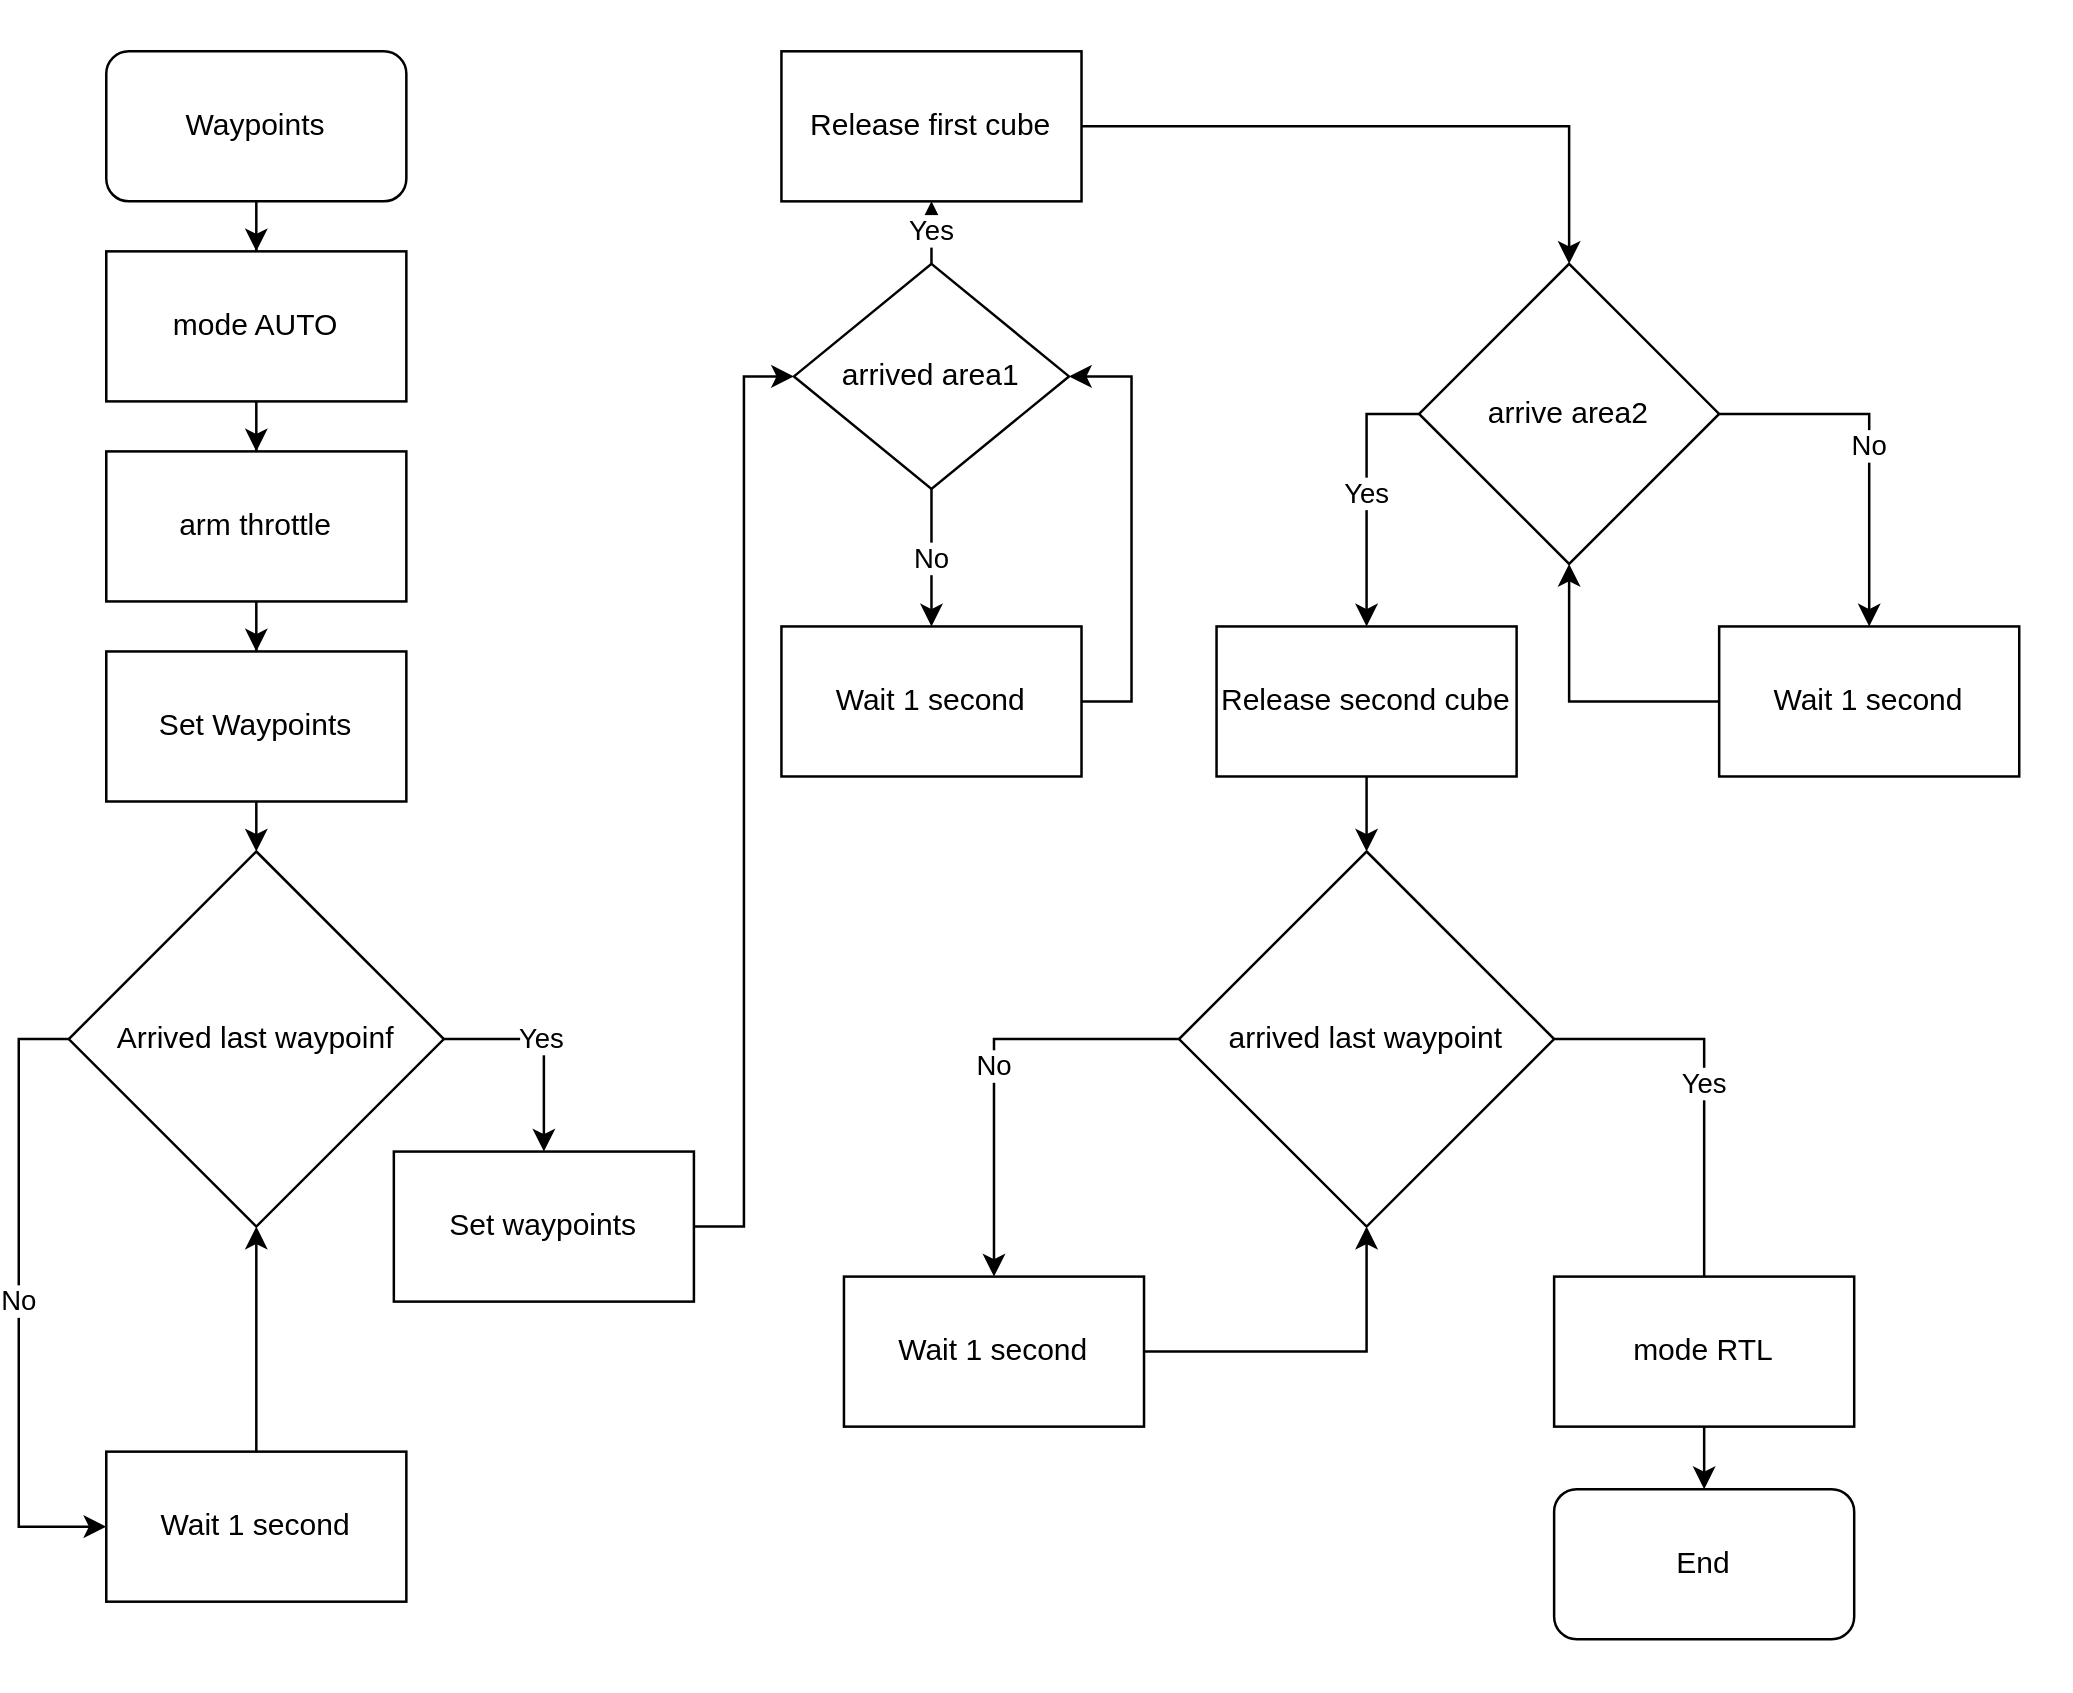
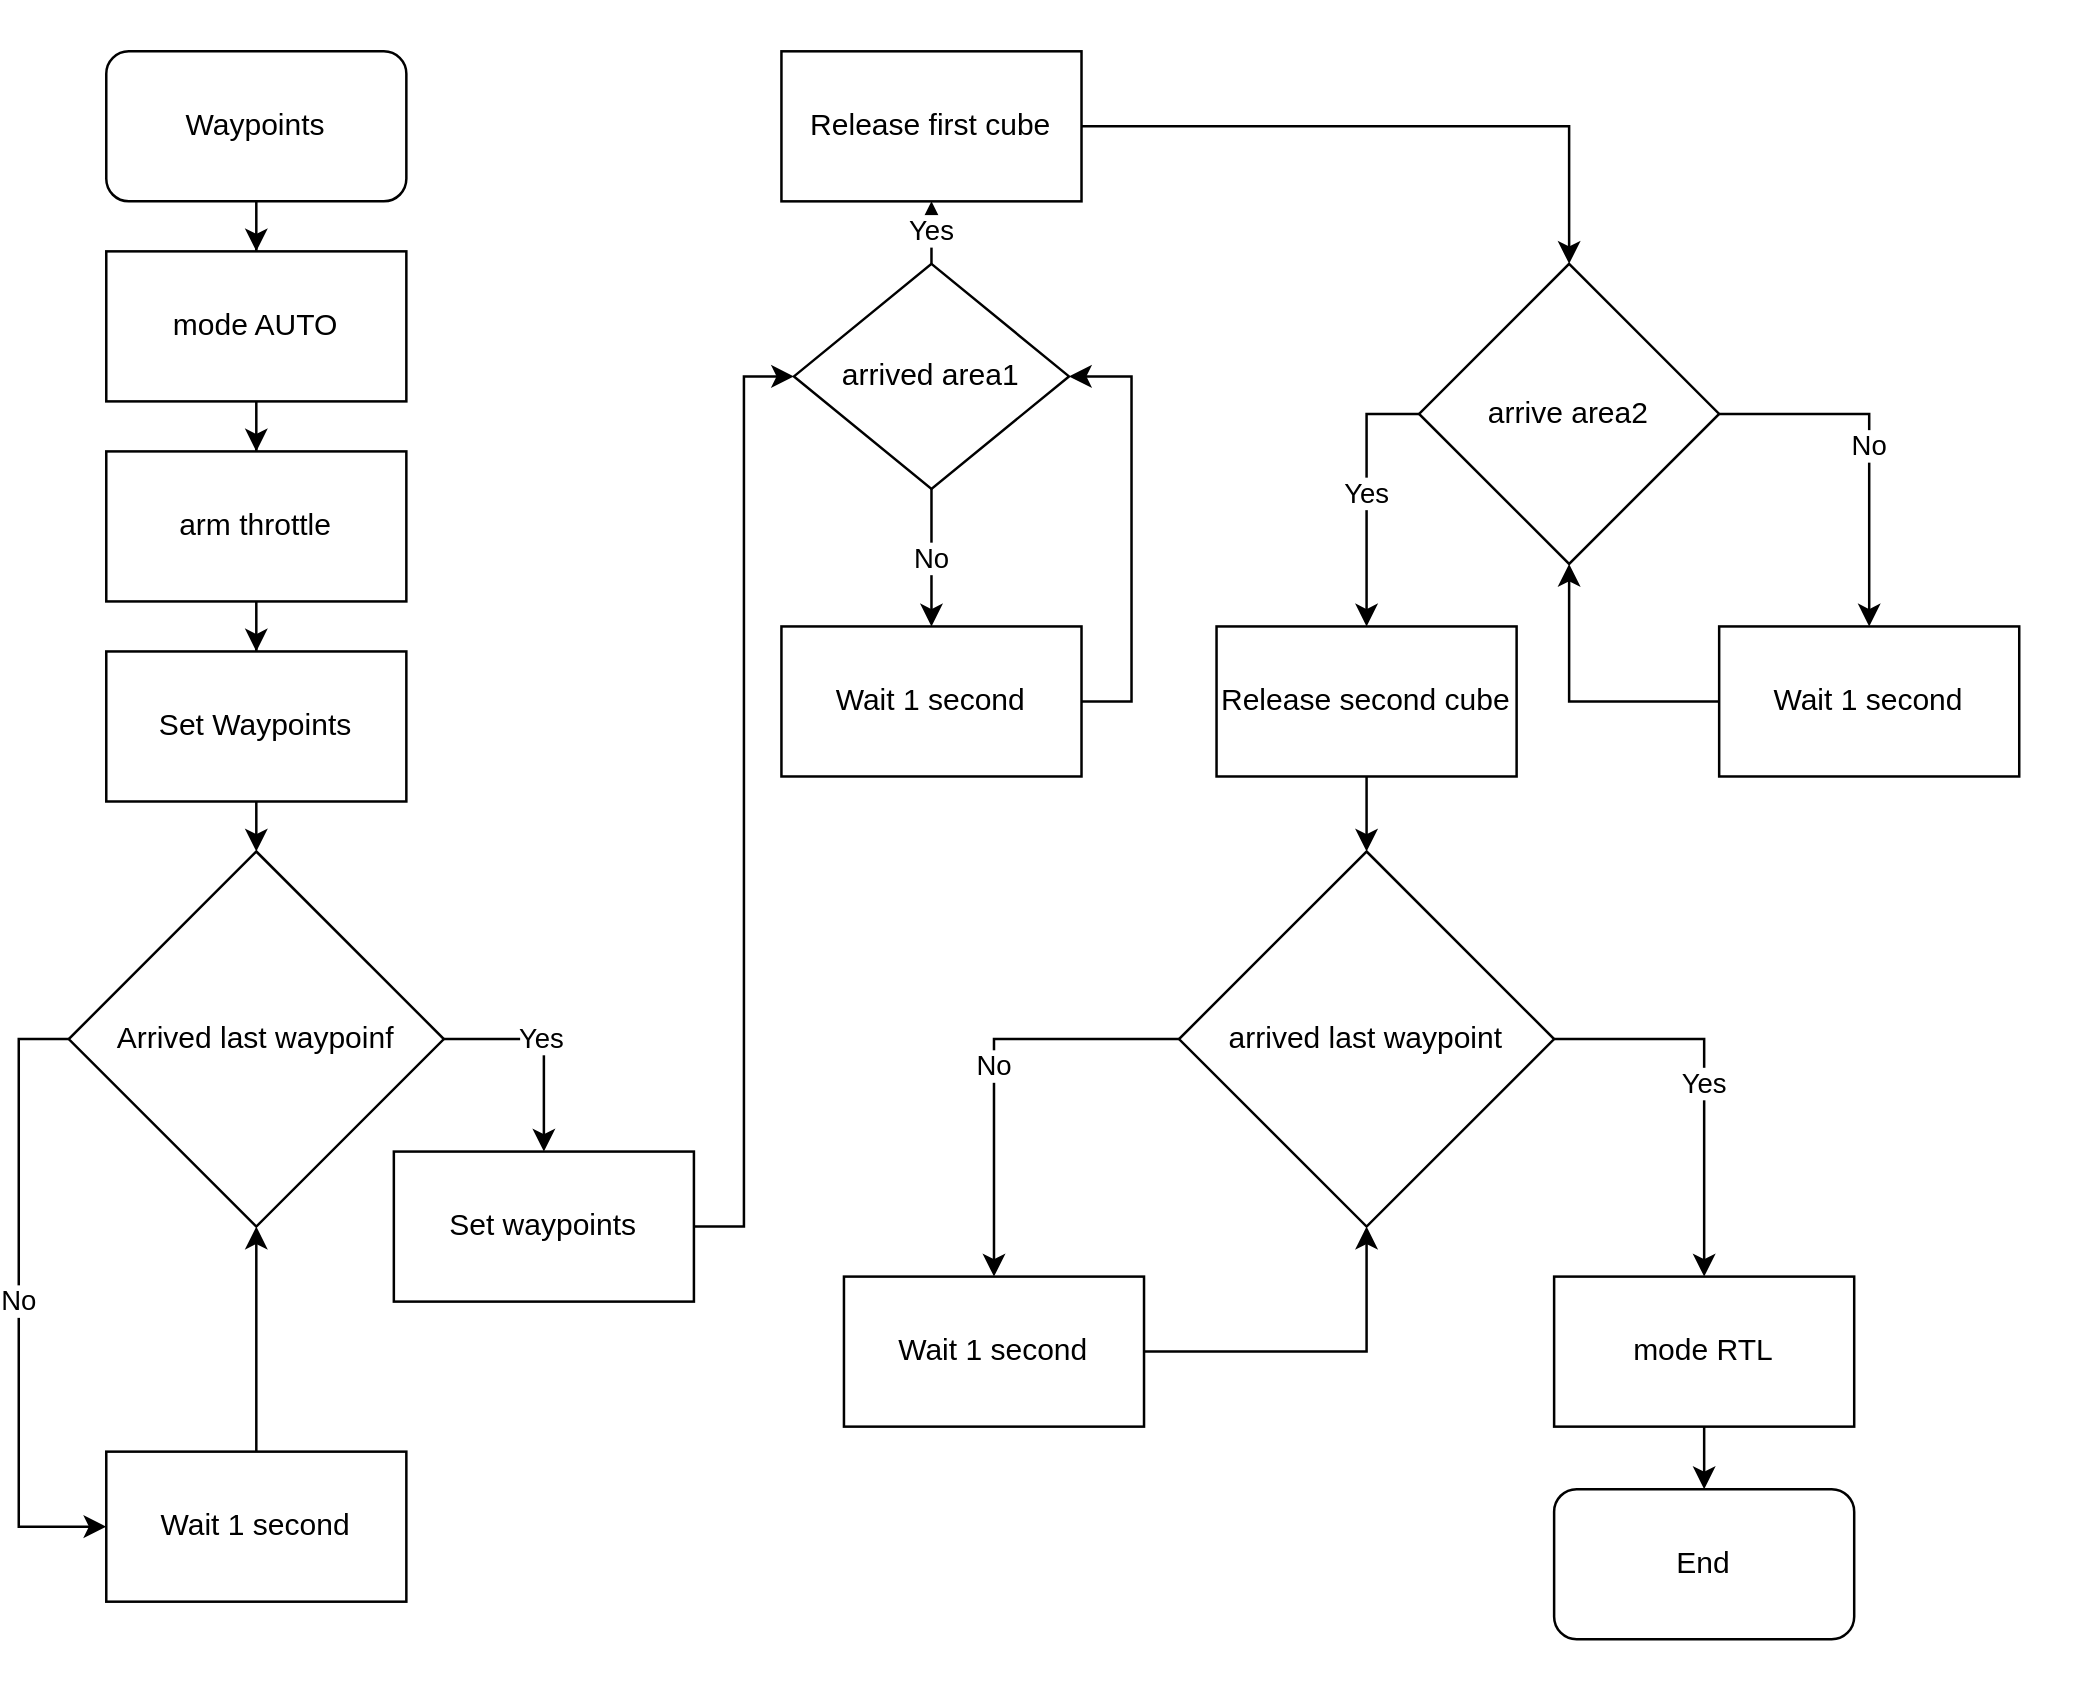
  <mxCell id="0" />
  <mxCell id="1" parent="0" />
  <mxCell id="2" style="edgeStyle=orthogonalEdgeStyle;rounded=0;orthogonalLoop=1;jettySize=auto;html=1;entryX=0.5;entryY=0;entryDx=0;entryDy=0;" edge="1" parent="1" source="3" target="5"><mxGeometry relative="1" as="geometry" /></mxCell>
  <mxCell id="3" value="Waypoints" style="rounded=1;whiteSpace=wrap;html=1;" vertex="1" parent="1"><mxGeometry x="35" y="20" width="120" height="60" as="geometry" /></mxCell>
  <mxCell id="4" style="edgeStyle=orthogonalEdgeStyle;rounded=0;orthogonalLoop=1;jettySize=auto;html=1;entryX=0.5;entryY=0;entryDx=0;entryDy=0;" edge="1" parent="1" source="5" target="7"><mxGeometry relative="1" as="geometry" /></mxCell>
  <mxCell id="5" value="mode AUTO" style="rounded=0;whiteSpace=wrap;html=1;" vertex="1" parent="1"><mxGeometry x="35" y="100" width="120" height="60" as="geometry" /></mxCell>
  <mxCell id="6" style="edgeStyle=orthogonalEdgeStyle;rounded=0;orthogonalLoop=1;jettySize=auto;html=1;entryX=0.5;entryY=0;entryDx=0;entryDy=0;" edge="1" parent="1" source="7" target="9"><mxGeometry relative="1" as="geometry" /></mxCell>
  <mxCell id="7" value="arm throttle" style="rounded=0;whiteSpace=wrap;html=1;" vertex="1" parent="1"><mxGeometry x="35" y="180" width="120" height="60" as="geometry" /></mxCell>
  <mxCell id="8" style="edgeStyle=orthogonalEdgeStyle;rounded=0;orthogonalLoop=1;jettySize=auto;html=1;exitX=0.5;exitY=1;exitDx=0;exitDy=0;entryX=0.5;entryY=0;entryDx=0;entryDy=0;" edge="1" parent="1" source="9" target="12"><mxGeometry relative="1" as="geometry" /></mxCell>
  <mxCell id="9" value="Set Waypoints" style="rounded=0;whiteSpace=wrap;html=1;" vertex="1" parent="1"><mxGeometry x="35" y="260" width="120" height="60" as="geometry" /></mxCell>
  <mxCell id="10" value="No" style="edgeStyle=orthogonalEdgeStyle;rounded=0;orthogonalLoop=1;jettySize=auto;html=1;exitX=0;exitY=0.5;exitDx=0;exitDy=0;entryX=0;entryY=0.5;entryDx=0;entryDy=0;" edge="1" parent="1" source="12" target="14"><mxGeometry relative="1" as="geometry"><mxPoint x="0" y="810" as="targetPoint" /></mxGeometry></mxCell>
  <mxCell id="11" value="Yes" style="edgeStyle=orthogonalEdgeStyle;rounded=0;orthogonalLoop=1;jettySize=auto;html=1;exitX=1;exitY=0.5;exitDx=0;exitDy=0;" edge="1" parent="1" source="12" target="23"><mxGeometry x="-0.083" relative="1" as="geometry"><mxPoint as="offset" /></mxGeometry></mxCell>
  <mxCell id="12" value="Arrived last waypoinf" style="rhombus;whiteSpace=wrap;html=1;" vertex="1" parent="1"><mxGeometry x="20" y="340" width="150" height="150" as="geometry" /></mxCell>
  <mxCell id="13" style="edgeStyle=orthogonalEdgeStyle;rounded=0;orthogonalLoop=1;jettySize=auto;html=1;exitX=0.5;exitY=0;exitDx=0;exitDy=0;entryX=0.5;entryY=1;entryDx=0;entryDy=0;" edge="1" parent="1" source="14" target="12"><mxGeometry relative="1" as="geometry" /></mxCell>
  <mxCell id="14" value="Wait 1 second" style="rounded=0;whiteSpace=wrap;html=1;" vertex="1" parent="1"><mxGeometry x="35" y="580" width="120" height="60" as="geometry" /></mxCell>
  <mxCell id="15" value="No" style="edgeStyle=orthogonalEdgeStyle;rounded=0;orthogonalLoop=1;jettySize=auto;html=1;exitX=0.5;exitY=1;exitDx=0;exitDy=0;" edge="1" parent="1" source="17" target="19"><mxGeometry relative="1" as="geometry"><mxPoint x="315" y="170" as="targetPoint" /></mxGeometry></mxCell>
  <mxCell id="16" value="Yes" style="edgeStyle=orthogonalEdgeStyle;rounded=0;orthogonalLoop=1;jettySize=auto;html=1;exitX=0.5;exitY=0;exitDx=0;exitDy=0;entryX=0.5;entryY=1;entryDx=0;entryDy=0;" edge="1" parent="1" source="17" target="21"><mxGeometry relative="1" as="geometry"><mxPoint x="315" y="-130" as="targetPoint" /></mxGeometry></mxCell>
  <mxCell id="17" value="arrived area1" style="rhombus;whiteSpace=wrap;html=1;" vertex="1" parent="1"><mxGeometry x="310" y="105" width="110" height="90" as="geometry" /></mxCell>
  <mxCell id="18" style="edgeStyle=orthogonalEdgeStyle;rounded=0;orthogonalLoop=1;jettySize=auto;html=1;exitX=1;exitY=0.5;exitDx=0;exitDy=0;entryX=1;entryY=0.5;entryDx=0;entryDy=0;" edge="1" parent="1" source="19" target="17"><mxGeometry relative="1" as="geometry" /></mxCell>
  <mxCell id="19" value="Wait 1 second" style="rounded=0;whiteSpace=wrap;html=1;" vertex="1" parent="1"><mxGeometry x="305" y="250" width="120" height="60" as="geometry" /></mxCell>
  <mxCell id="20" style="edgeStyle=orthogonalEdgeStyle;rounded=0;orthogonalLoop=1;jettySize=auto;html=1;exitX=1;exitY=0.5;exitDx=0;exitDy=0;entryX=0.5;entryY=0;entryDx=0;entryDy=0;" edge="1" parent="1" source="21" target="26"><mxGeometry relative="1" as="geometry" /></mxCell>
  <mxCell id="21" value="Release first cube" style="rounded=0;whiteSpace=wrap;html=1;" vertex="1" parent="1"><mxGeometry x="305" y="20" width="120" height="60" as="geometry" /></mxCell>
  <mxCell id="22" style="edgeStyle=orthogonalEdgeStyle;rounded=0;orthogonalLoop=1;jettySize=auto;html=1;exitX=1;exitY=0.5;exitDx=0;exitDy=0;entryX=0;entryY=0.5;entryDx=0;entryDy=0;" edge="1" parent="1" source="23" target="17"><mxGeometry relative="1" as="geometry" /></mxCell>
  <mxCell id="23" value="Set waypoints" style="rounded=0;whiteSpace=wrap;html=1;" vertex="1" parent="1"><mxGeometry x="150" y="460" width="120" height="60" as="geometry" /></mxCell>
  <mxCell id="24" value="No" style="edgeStyle=orthogonalEdgeStyle;rounded=0;orthogonalLoop=1;jettySize=auto;html=1;exitX=1;exitY=0.5;exitDx=0;exitDy=0;entryX=0.5;entryY=0;entryDx=0;entryDy=0;" edge="1" parent="1" source="26" target="28"><mxGeometry relative="1" as="geometry"><mxPoint x="700" y="230" as="targetPoint" /></mxGeometry></mxCell>
  <mxCell id="25" value="Yes" style="edgeStyle=orthogonalEdgeStyle;rounded=0;orthogonalLoop=1;jettySize=auto;html=1;exitX=0;exitY=0.5;exitDx=0;exitDy=0;entryX=0.5;entryY=0;entryDx=0;entryDy=0;" edge="1" parent="1" source="26" target="38"><mxGeometry relative="1" as="geometry" /></mxCell>
  <mxCell id="26" value="arrive area2" style="rhombus;whiteSpace=wrap;html=1;" vertex="1" parent="1"><mxGeometry x="560" y="105" width="120" height="120" as="geometry" /></mxCell>
  <mxCell id="27" style="edgeStyle=orthogonalEdgeStyle;rounded=0;orthogonalLoop=1;jettySize=auto;html=1;exitX=0;exitY=0.5;exitDx=0;exitDy=0;entryX=0.5;entryY=1;entryDx=0;entryDy=0;" edge="1" parent="1" source="28" target="26"><mxGeometry relative="1" as="geometry" /></mxCell>
  <mxCell id="28" value="Wait 1 second" style="rounded=0;whiteSpace=wrap;html=1;" vertex="1" parent="1"><mxGeometry x="680" y="250" width="120" height="60" as="geometry" /></mxCell>
  <mxCell id="29" value="No" style="edgeStyle=orthogonalEdgeStyle;rounded=0;orthogonalLoop=1;jettySize=auto;html=1;exitX=0;exitY=0.5;exitDx=0;exitDy=0;entryX=0.5;entryY=0;entryDx=0;entryDy=0;" edge="1" parent="1" source="31" target="33"><mxGeometry relative="1" as="geometry"><mxPoint x="390" y="540" as="targetPoint" /></mxGeometry></mxCell>
- <mxCell id="30" value="Yes" style="edgeStyle=orthogonalEdgeStyle;rounded=0;orthogonalLoop=1;jettySize=auto;html=1;exitX=1;exitY=0.5;exitDx=0;exitDy=0;entryX=0.5;entryY=0;entryDx=0;entryDy=0;endArrow=none;" edge="1" parent="1" source="31" target="35"><mxGeometry relative="1" as="geometry" /></mxCell>
+ <mxCell id="30" value="Yes" style="edgeStyle=orthogonalEdgeStyle;rounded=0;orthogonalLoop=1;jettySize=auto;html=1;exitX=1;exitY=0.5;exitDx=0;exitDy=0;entryX=0.5;entryY=0;entryDx=0;entryDy=0;" edge="1" parent="1" source="31" target="35"><mxGeometry relative="1" as="geometry" /></mxCell>
  <mxCell id="31" value="arrived last waypoint" style="rhombus;whiteSpace=wrap;html=1;" vertex="1" parent="1"><mxGeometry x="464" y="340" width="150" height="150" as="geometry" /></mxCell>
  <mxCell id="32" style="edgeStyle=orthogonalEdgeStyle;rounded=0;orthogonalLoop=1;jettySize=auto;html=1;exitX=1;exitY=0.5;exitDx=0;exitDy=0;entryX=0.5;entryY=1;entryDx=0;entryDy=0;" edge="1" parent="1" source="33" target="31"><mxGeometry relative="1" as="geometry" /></mxCell>
  <mxCell id="33" value="Wait 1 second" style="rounded=0;whiteSpace=wrap;html=1;" vertex="1" parent="1"><mxGeometry x="330" y="510" width="120" height="60" as="geometry" /></mxCell>
  <mxCell id="34" style="edgeStyle=orthogonalEdgeStyle;rounded=0;orthogonalLoop=1;jettySize=auto;html=1;entryX=0.5;entryY=0;entryDx=0;entryDy=0;" edge="1" parent="1" source="35" target="36"><mxGeometry relative="1" as="geometry" /></mxCell>
  <mxCell id="35" value="mode RTL" style="rounded=0;whiteSpace=wrap;html=1;" vertex="1" parent="1"><mxGeometry x="614" y="510" width="120" height="60" as="geometry" /></mxCell>
  <mxCell id="36" value="End" style="rounded=1;whiteSpace=wrap;html=1;" vertex="1" parent="1"><mxGeometry x="614" y="595" width="120" height="60" as="geometry" /></mxCell>
  <mxCell id="37" style="edgeStyle=orthogonalEdgeStyle;rounded=0;orthogonalLoop=1;jettySize=auto;html=1;exitX=0.5;exitY=1;exitDx=0;exitDy=0;entryX=0.5;entryY=0;entryDx=0;entryDy=0;" edge="1" parent="1" source="38" target="31"><mxGeometry relative="1" as="geometry" /></mxCell>
  <mxCell id="38" value="Release second cube" style="rounded=0;whiteSpace=wrap;html=1;" vertex="1" parent="1"><mxGeometry x="479" y="250" width="120" height="60" as="geometry" /></mxCell>
